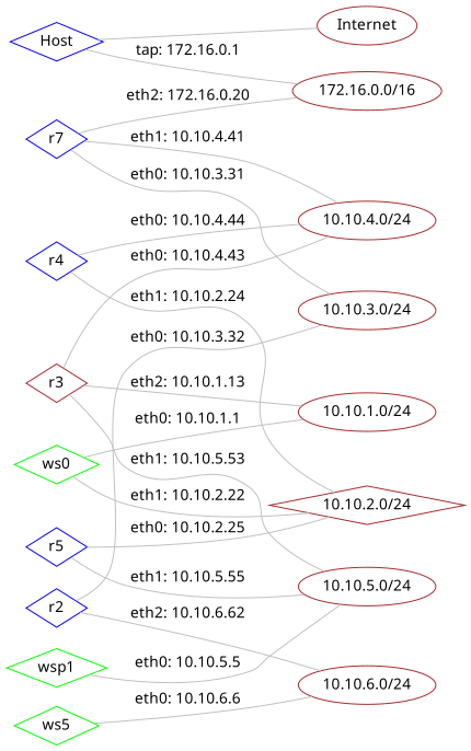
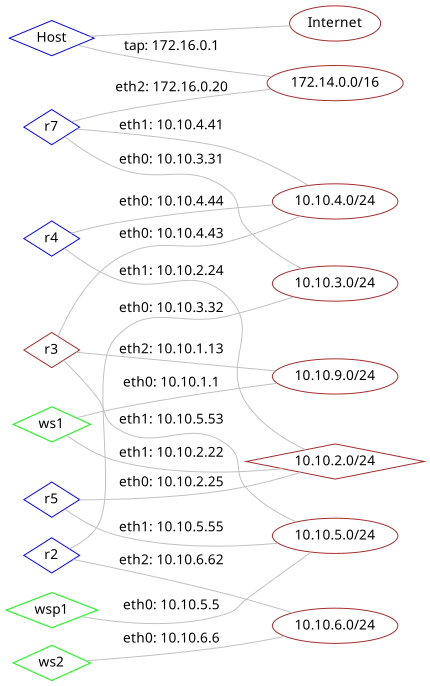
  graph {
    fontname="Noto Sans"
    rankdir=LR
    node [color=brown fontname="Noto Sans" shape=diamond]
    edge [color=gray fontname="Noto Sans"]
    Host [color=blue]
-   n2 [label="172.16.0.0/16" shape=ellipse]
+   n2 [label="172.14.0.0/16" shape=ellipse]
    n3 [label=Internet shape=ellipse]
    n4 [color=blue label=r7]
    n5 [label="10.10.4.0/24" shape=ellipse]
    n6 [label="10.10.3.0/24" shape=ellipse]
    r2 [color=blue]
    n8 [label="10.10.6.0/24" shape=ellipse]
    n9 [label="10.10.2.0/24"]
    r3
    n11 [label="10.10.5.0/24" shape=ellipse]
-   n12 [label="10.10.1.0/24" shape=ellipse]
+   n12 [label="10.10.9.0/24" shape=ellipse]
    r4 [color=blue]
    r5 [color=blue]
-   ws1 [color=green label=ws0]
-   ws2 [color=green label=ws5]
+   ws1 [color=green]
+   ws2 [color=green]
    wsp1 [color=green]
    Host -- n2 [label="tap: 172.16.0.1"]
    Host -- n3
    n4 -- n2 [label="eth2: 172.16.0.20"]
    n4 -- n5 [label="eth1: 10.10.4.41"]
    n4 -- n6 [label="eth0: 10.10.3.31"]
    r2 -- n6 [label="eth0: 10.10.3.32"]
    r2 -- n8 [label="eth2: 10.10.6.62"]
    r3 -- n5 [label="eth0: 10.10.4.43"]
    r3 -- n11 [label="eth1: 10.10.5.53"]
    r3 -- n12 [label="eth2: 10.10.1.13"]
    r4 -- n5 [label="eth0: 10.10.4.44"]
    r4 -- n9 [label="eth1: 10.10.2.24"]
    r5 -- n9 [label="eth0: 10.10.2.25"]
    r5 -- n11 [label="eth1: 10.10.5.55"]
    ws1 -- n9 [label="eth1: 10.10.2.22"]
    ws1 -- n12 [label="eth0: 10.10.1.1"]
    ws2 -- n8 [label="eth0: 10.10.6.6"]
    wsp1 -- n11 [label="eth0: 10.10.5.5"]
  }
